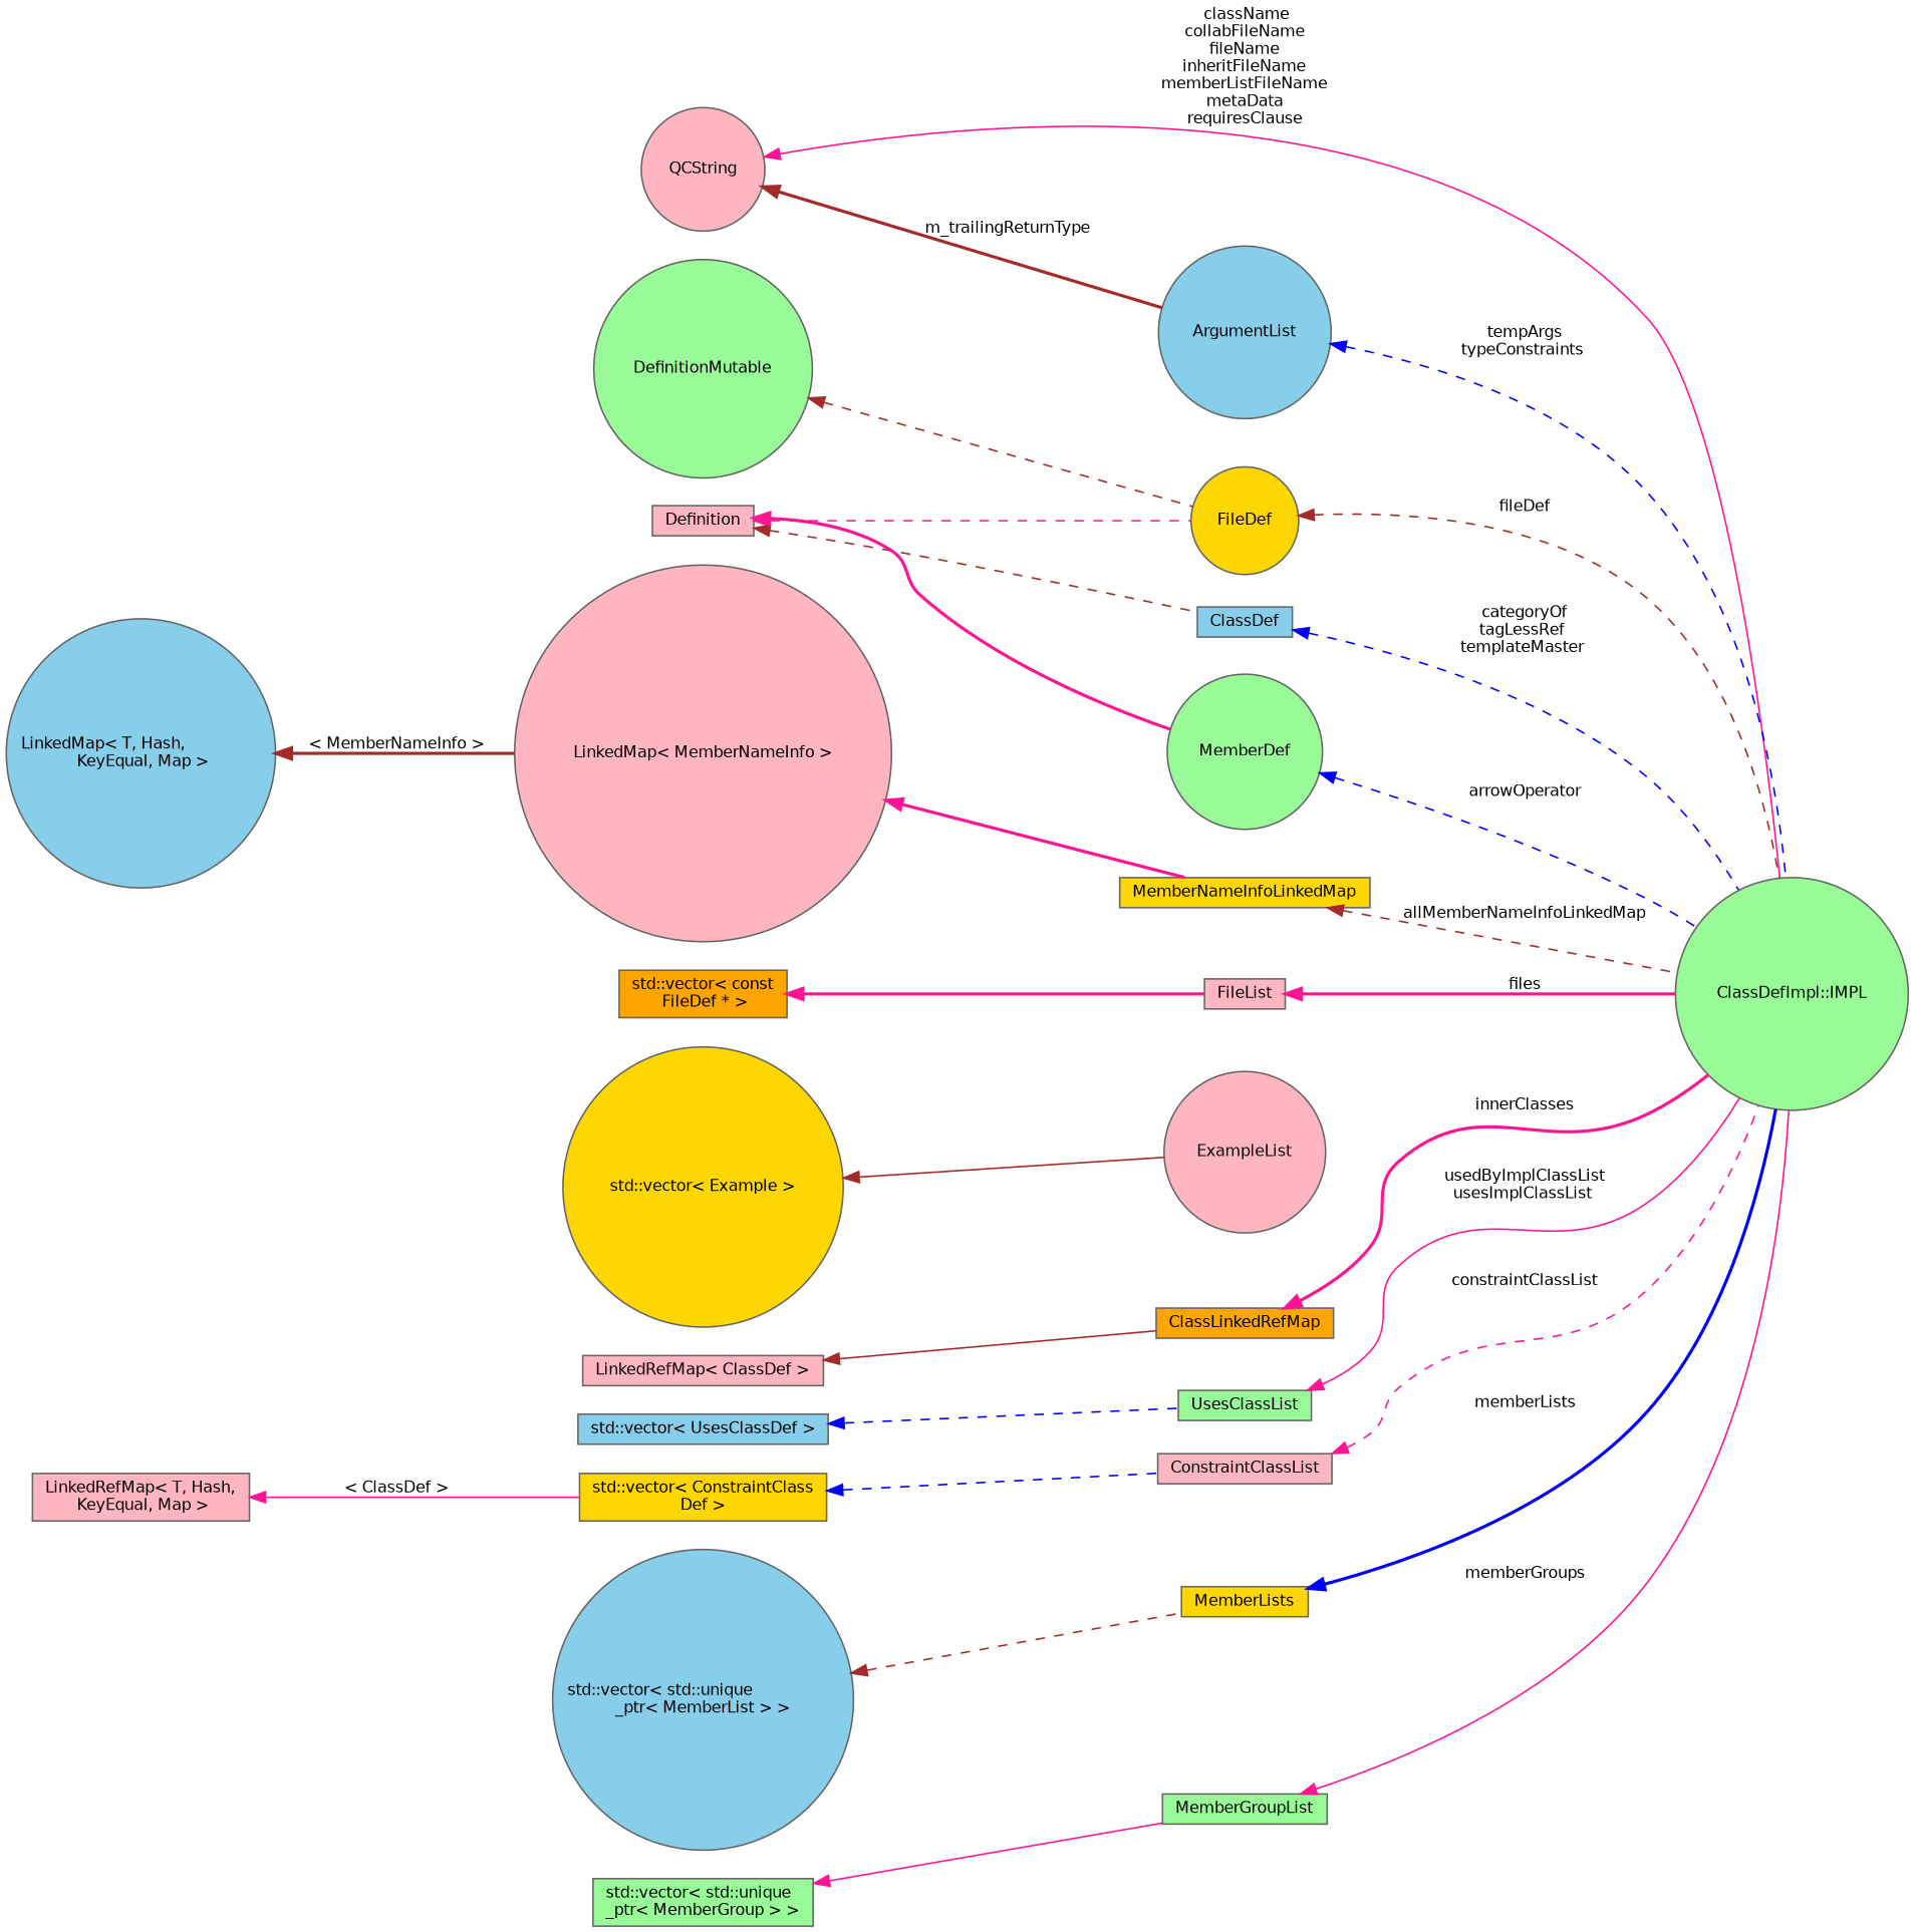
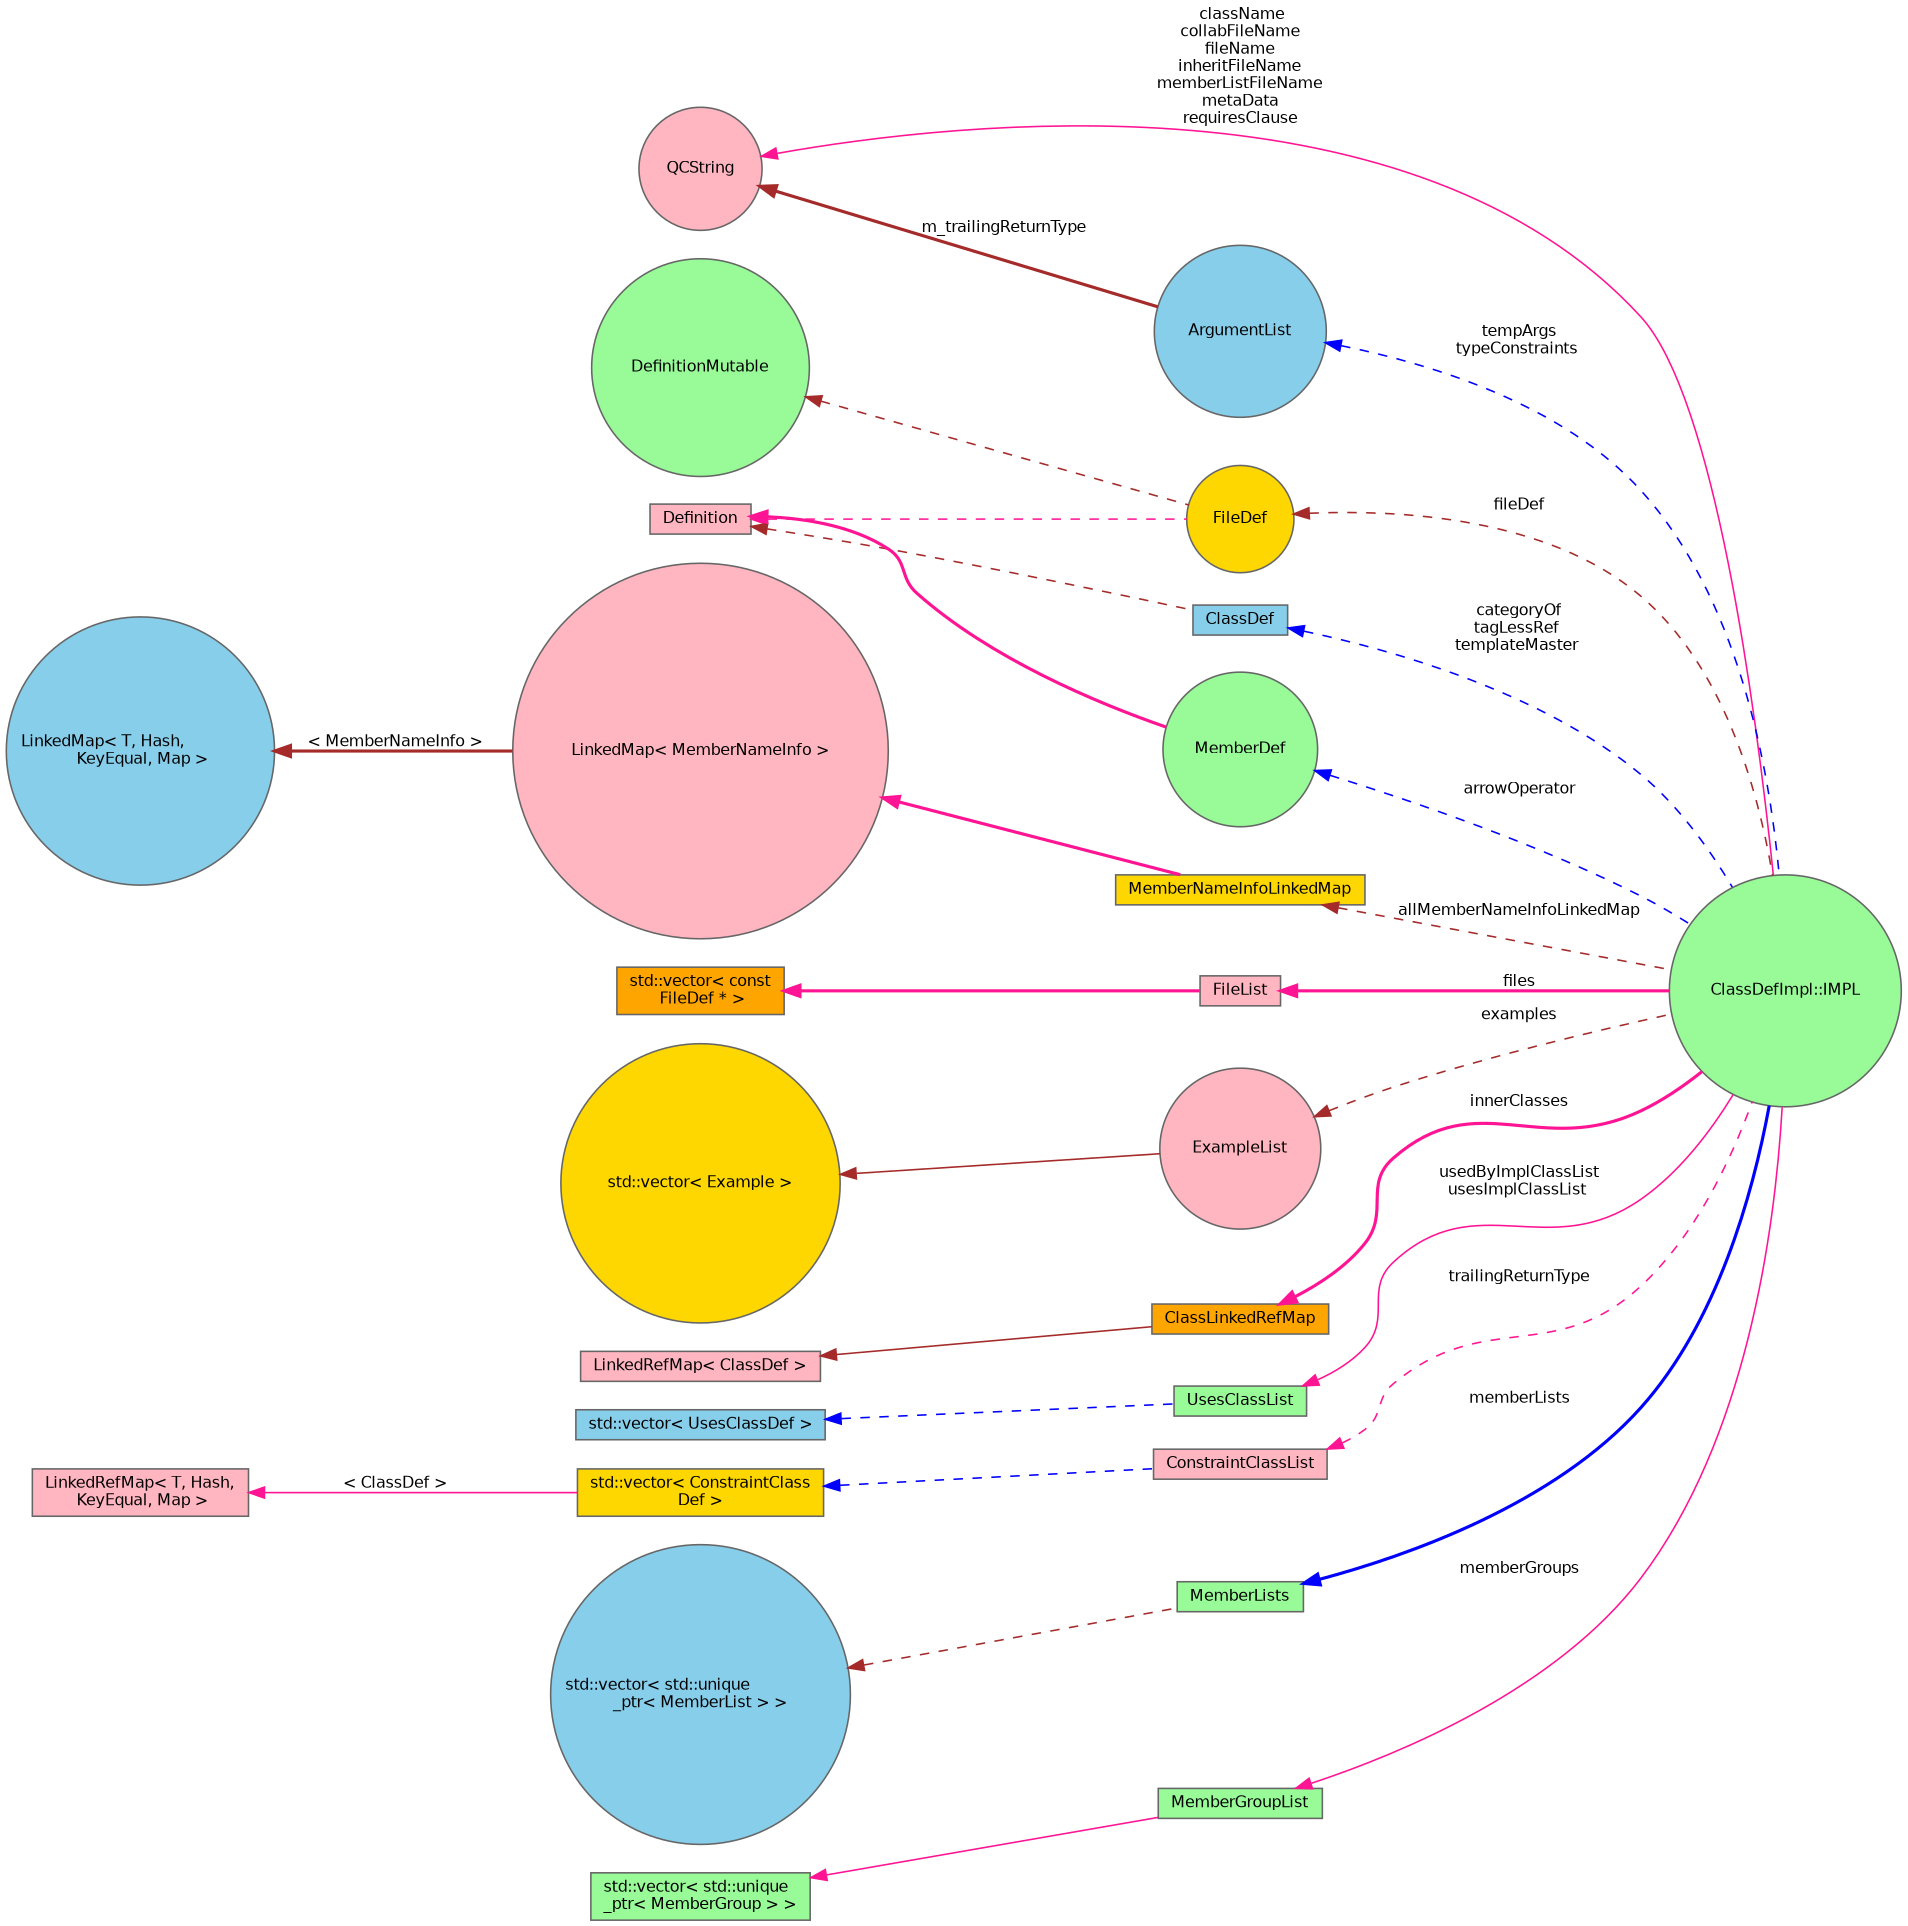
  digraph {
    rankdir=LR
    node [color=gray40 fillcolor=lightpink fontname=Helvetica fontsize=10 shape=box style=filled]
    edge [color=deeppink dir=back fontname=Helvetica fontsize=10 labelfontname=Helvetica labelfontsize=10 style=dashed]
    n1 [fillcolor=palegreen fontcolor=black height=0.2 label="ClassDefImpl::IMPL" shape=circle width=0.4]
    n2 [height=0.2 label=QCString shape=circle width=0.4]
    n3 [fillcolor=skyblue height=0.2 label=ArgumentList shape=circle width=0.4]
    n4 [fillcolor=gold height=0.2 label=FileDef shape=circle width=0.4]
    n5 [fillcolor=palegreen height=0.2 label=DefinitionMutable shape=circle width=0.4]
    n6 [height=0.2 label=Definition width=0.4]
    n7 [fillcolor=skyblue height=0.2 label=ClassDef width=0.4]
    n8 [fillcolor=palegreen height=0.2 label=MemberDef shape=circle width=0.4]
    n9 [fillcolor=gold height=0.2 label=MemberNameInfoLinkedMap width=0.4]
    n10 [height=0.2 label="LinkedMap\< MemberNameInfo \>" shape=circle width=0.4]
    n11 [fillcolor=skyblue height=0.2 label="LinkedMap\< T, Hash,\l KeyEqual, Map \>" shape=circle width=0.4]
    n12 [height=0.2 label=FileList width=0.4]
    n13 [fillcolor=orange height=0.2 label="std::vector\< const\l FileDef * \>" width=0.4]
    n14 [height=0.2 label=ExampleList shape=circle width=0.4]
    n15 [fillcolor=gold height=0.2 label="std::vector\< Example \>" shape=circle width=0.4]
    n16 [fillcolor=orange height=0.2 label=ClassLinkedRefMap width=0.4]
    n17 [height=0.2 label="LinkedRefMap\< ClassDef \>" width=0.4]
    n18 [height=0.2 label="LinkedRefMap\< T, Hash,\l KeyEqual, Map \>" width=0.4]
    n19 [fillcolor=gold height=0.2 label="std::vector\< ConstraintClass\lDef \>" width=0.4]
    n20 [fillcolor=palegreen height=0.2 label=UsesClassList width=0.4]
    n21 [fillcolor=skyblue height=0.2 label="std::vector\< UsesClassDef \>" width=0.4]
    n22 [height=0.2 label=ConstraintClassList width=0.4]
-   n23 [fillcolor=gold height=0.2 label=MemberLists width=0.4]
+   n23 [fillcolor=palegreen height=0.2 label=MemberLists width=0.4]
    n24 [fillcolor=skyblue height=0.2 label="std::vector\< std::unique\l_ptr\< MemberList \> \>" shape=circle width=0.4]
    n25 [fillcolor=palegreen height=0.2 label=MemberGroupList width=0.4]
    n26 [fillcolor=palegreen height=0.2 label="std::vector\< std::unique\l_ptr\< MemberGroup \> \>" width=0.4]
    n2 -> n1 [label=" className\ncollabFileName\nfileName\ninheritFileName\nmemberListFileName\nmetaData\nrequiresClause" style=solid]
    n2 -> n3 [color=brown label=" m_trailingReturnType" style=bold]
    n3 -> n1 [color=blue label=" tempArgs\ntypeConstraints"]
    n4 -> n1 [color=brown label=" fileDef"]
    n5 -> n4 [color=brown]
    n6 -> n4
    n6 -> n7 [color=brown]
    n6 -> n8 [style=bold]
    n7 -> n1 [color=blue label=" categoryOf\ntagLessRef\ntemplateMaster"]
    n8 -> n1 [color=blue label=" arrowOperator"]
    n9 -> n1 [color=brown label=" allMemberNameInfoLinkedMap"]
    n10 -> n9 [style=bold]
    n11 -> n10 [color=brown label=" \< MemberNameInfo \>" style=bold]
    n12 -> n1 [label=" files" style=bold]
    n13 -> n12 [style=bold]
+   n14 -> n1 [color=brown label=" examples"]
    n15 -> n14 [color=brown style=solid]
    n16 -> n1 [label=" innerClasses" style=bold]
    n17 -> n16 [color=brown style=solid]
    n18 -> n19 [label=" \< ClassDef \>" style=solid]
    n19 -> n22 [color=blue]
    n20 -> n1 [label=" usedByImplClassList\nusesImplClassList" style=solid]
    n21 -> n20 [color=blue]
-   n22 -> n1 [label=" constraintClassList"]
+   n22 -> n1 [label=" trailingReturnType"]
    n23 -> n1 [color=blue label=" memberLists" style=bold]
    n24 -> n23 [color=brown]
    n25 -> n1 [label=" memberGroups" style=solid]
    n26 -> n25 [style=solid]
  }
